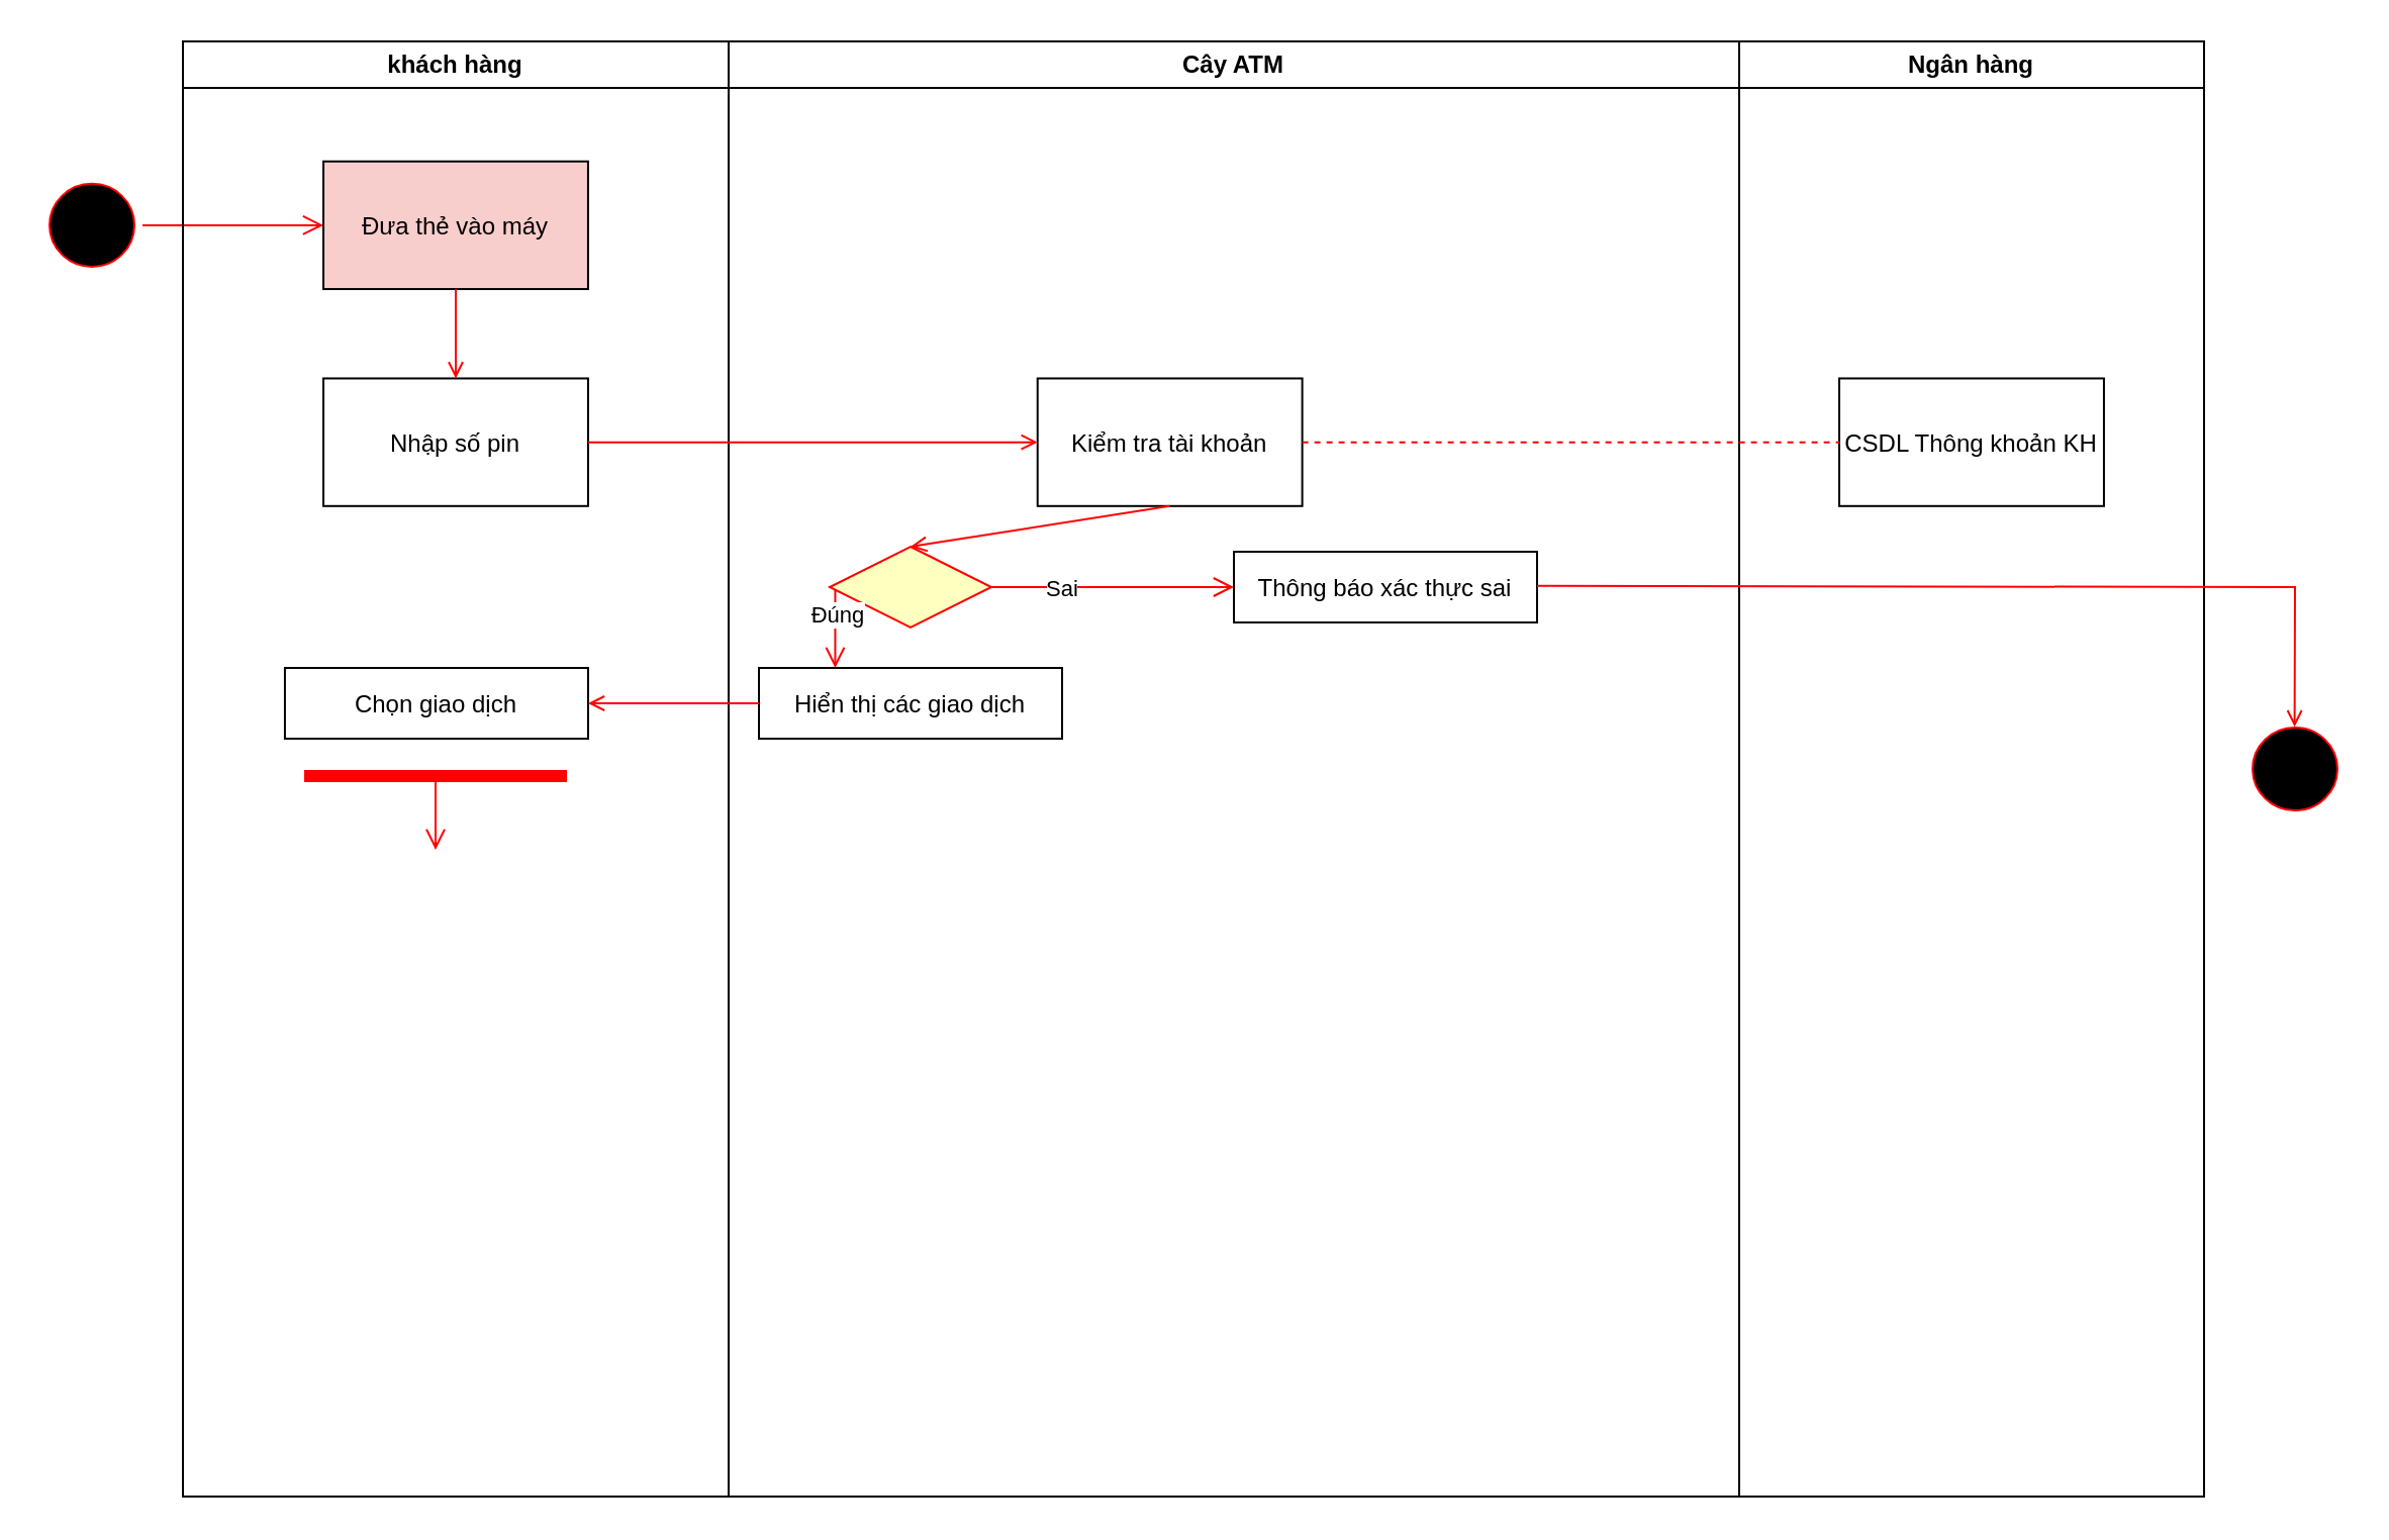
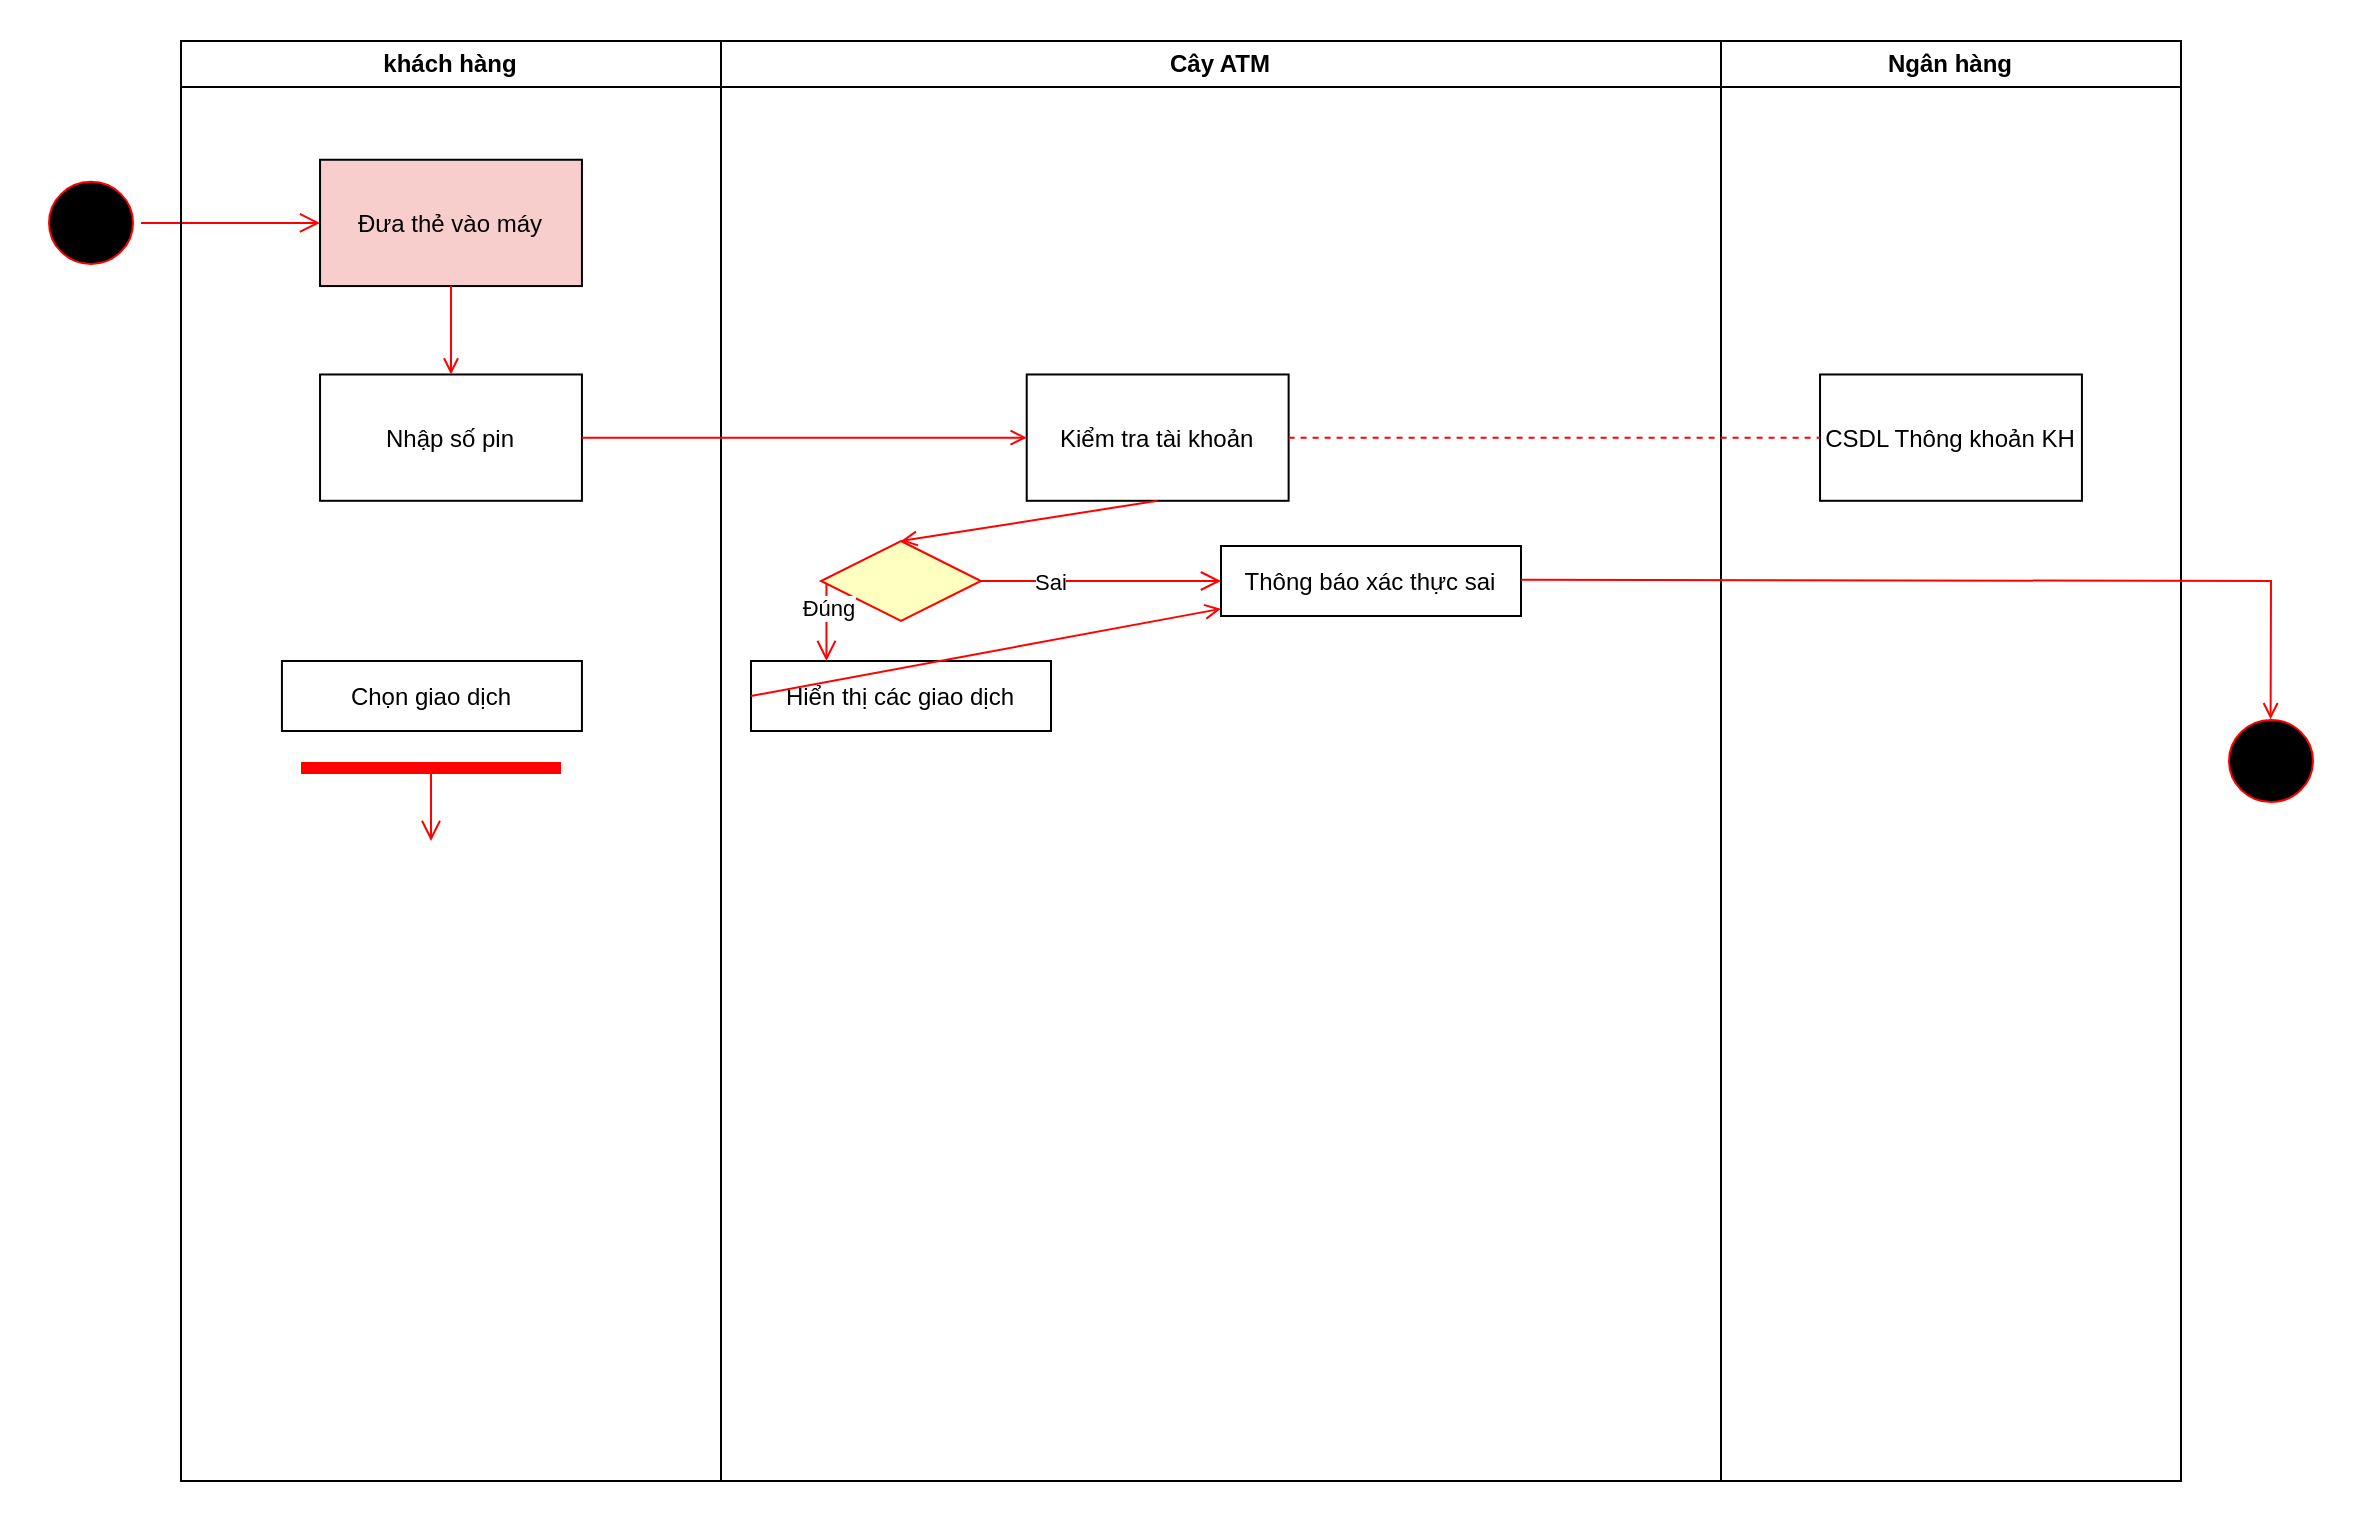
  <mxCell id="0" />
  <mxCell id="1" parent="0" />
  <mxCell id="2" value="" style="ellipse;shape=startState;fillColor=#000000;strokeColor=#ff0000;" parent="1" vertex="1"><mxGeometry x="20" y="86.42" width="50" height="49.05" as="geometry" /></mxCell>
  <mxCell id="3" value="" style="edgeStyle=elbowEdgeStyle;elbow=horizontal;verticalAlign=bottom;endArrow=open;endSize=8;strokeColor=#FF0000;endFill=1;rounded=0" parent="1" source="2" target="6" edge="1"><mxGeometry x="264.5" y="168" as="geometry"><mxPoint x="289.5" y="218" as="targetPoint" /></mxGeometry></mxCell>
  <mxCell id="4" value="" style="group" vertex="1" connectable="0" parent="1"><mxGeometry x="90" y="20" width="1000" height="720" as="geometry" /></mxCell>
  <mxCell id="5" value="khách hàng" style="swimlane;whiteSpace=wrap" parent="4" vertex="1"><mxGeometry width="270" height="720" as="geometry" /></mxCell>
  <mxCell id="6" value="Đưa thẻ vào máy" style="fillColor=#f8cecc;" parent="5" vertex="1"><mxGeometry x="69.52" y="59.368" width="130.952" height="63.158" as="geometry" /></mxCell>
  <mxCell id="7" value="Nhập số pin" style="" parent="5" vertex="1"><mxGeometry x="69.52" y="166.737" width="130.952" height="63.158" as="geometry" /></mxCell>
  <mxCell id="8" value="" style="endArrow=open;strokeColor=#FF0000;endFill=1;rounded=0" parent="5" source="6" target="7" edge="1"><mxGeometry relative="1" as="geometry" /></mxCell>
  <mxCell id="9" value="Chọn giao dịch" style="" vertex="1" parent="5"><mxGeometry x="50.47" y="310" width="150" height="35" as="geometry" /></mxCell>
  <mxCell id="10" value="" style="shape=line;html=1;strokeWidth=6;strokeColor=#ff0000;" vertex="1" parent="5"><mxGeometry x="60" y="360" width="130" height="7" as="geometry" /></mxCell>
  <mxCell id="11" value="" style="edgeStyle=orthogonalEdgeStyle;html=1;verticalAlign=bottom;endArrow=open;endSize=8;strokeColor=#ff0000;rounded=0;exitX=0.5;exitY=0.827;exitDx=0;exitDy=0;exitPerimeter=0;" edge="1" source="10" parent="5"><mxGeometry relative="1" as="geometry"><mxPoint x="125" y="400" as="targetPoint" /></mxGeometry></mxCell>
  <mxCell id="12" value="Cây ATM" style="swimlane;whiteSpace=wrap" parent="4" vertex="1"><mxGeometry x="270" width="500" height="720" as="geometry" /></mxCell>
  <mxCell id="13" value="Kiểm tra tài khoản" style="" parent="12" vertex="1"><mxGeometry x="152.856" y="166.737" width="130.952" height="63.158" as="geometry" /></mxCell>
  <mxCell id="14" value="" style="endArrow=open;strokeColor=#FF0000;endFill=1;rounded=0;exitX=0.5;exitY=1;exitDx=0;exitDy=0;entryX=0.5;entryY=0;entryDx=0;entryDy=0;" edge="1" parent="12" source="13" target="15"><mxGeometry relative="1" as="geometry"><mxPoint x="-88.69" y="210.947" as="sourcePoint" /><mxPoint x="167.268" y="255.158" as="targetPoint" /></mxGeometry></mxCell>
  <mxCell id="15" value="" style="rhombus;whiteSpace=wrap;html=1;fontColor=#000000;fillColor=#ffffc0;strokeColor=#ff0000;" vertex="1" parent="12"><mxGeometry x="49.997" y="250" width="80" height="40" as="geometry" /></mxCell>
  <mxCell id="16" value="Thông báo xác thực sai" style="" vertex="1" parent="12"><mxGeometry x="250" y="252.5" width="150" height="35" as="geometry" /></mxCell>
  <mxCell id="17" value="Hiển thị các giao dịch" style="" vertex="1" parent="12"><mxGeometry x="15" y="310" width="150" height="35" as="geometry" /></mxCell>
  <mxCell id="18" value="Ngân hàng" style="swimlane;whiteSpace=wrap" parent="4" vertex="1"><mxGeometry x="770" width="230" height="720" as="geometry" /></mxCell>
  <mxCell id="19" value="CSDL Thông khoản KH" style="" vertex="1" parent="18"><mxGeometry x="49.52" y="166.737" width="130.952" height="63.158" as="geometry" /></mxCell>
  <mxCell id="20" value="" style="endArrow=open;strokeColor=#FF0000;endFill=1;rounded=0;exitX=1;exitY=0.5;exitDx=0;exitDy=0;entryX=0.496;entryY=0.074;entryDx=0;entryDy=0;entryPerimeter=0;" edge="1" parent="18" target="28"><mxGeometry relative="1" as="geometry"><mxPoint x="-100" y="269.41" as="sourcePoint" /><mxPoint x="270" y="350" as="targetPoint" /><Array as="points"><mxPoint x="275" y="270" /></Array></mxGeometry></mxCell>
  <mxCell id="21" value="" style="endArrow=open;strokeColor=#FF0000;endFill=1;rounded=0;exitX=1;exitY=0.5;exitDx=0;exitDy=0;entryX=0;entryY=0.5;entryDx=0;entryDy=0;" edge="1" parent="4" source="7" target="13"><mxGeometry relative="1" as="geometry"><mxPoint x="630.357" y="515.368" as="sourcePoint" /><mxPoint x="630.357" y="584.842" as="targetPoint" /></mxGeometry></mxCell>
  <mxCell id="22" value="" style="endArrow=none;strokeColor=#FF0000;endFill=0;rounded=0;dashed=1;exitX=1;exitY=0.5;exitDx=0;exitDy=0;entryX=0;entryY=0.5;entryDx=0;entryDy=0;" edge="1" parent="4" source="13" target="19"><mxGeometry relative="1" as="geometry"><mxPoint x="644.643" y="648" as="sourcePoint" /><mxPoint x="711.31" y="793.263" as="targetPoint" /></mxGeometry></mxCell>
- <mxCell id="23" value="" style="endArrow=open;strokeColor=#FF0000;endFill=1;rounded=0;exitX=0;exitY=0.5;exitDx=0;exitDy=0;entryX=1;entryY=0.5;entryDx=0;entryDy=0;" edge="1" parent="4" source="17" target="9"><mxGeometry relative="1" as="geometry"><mxPoint x="210" y="208" as="sourcePoint" /><mxPoint x="200" y="330" as="targetPoint" /></mxGeometry></mxCell>
+ <mxCell id="23" value="" style="endArrow=open;strokeColor=#FF0000;endFill=1;rounded=0;exitX=0;exitY=0.5;exitDx=0;exitDy=0;" edge="1" parent="4" source="17" target="16"><mxGeometry relative="1" as="geometry"><mxPoint x="210" y="208" as="sourcePoint" /><mxPoint x="200" y="330" as="targetPoint" /></mxGeometry></mxCell>
  <mxCell id="24" value="" style="edgeStyle=orthogonalEdgeStyle;html=1;align=left;verticalAlign=bottom;endArrow=open;endSize=8;strokeColor=#ff0000;rounded=0;" edge="1" source="15" parent="1"><mxGeometry x="-1" relative="1" as="geometry"><mxPoint x="610" y="290" as="targetPoint" /></mxGeometry></mxCell>
  <mxCell id="25" value="Sai" style="edgeLabel;html=1;align=center;verticalAlign=middle;resizable=0;points=[];" vertex="1" connectable="0" parent="24"><mxGeometry x="-0.411" relative="1" as="geometry"><mxPoint as="offset" /></mxGeometry></mxCell>
  <mxCell id="26" value="" style="edgeStyle=orthogonalEdgeStyle;html=1;align=left;verticalAlign=top;endArrow=open;endSize=8;strokeColor=#ff0000;rounded=0;" edge="1" source="15" parent="1"><mxGeometry x="-1" relative="1" as="geometry"><mxPoint x="412.73" y="330" as="targetPoint" /><Array as="points"><mxPoint x="412.73" y="290" /></Array></mxGeometry></mxCell>
  <mxCell id="27" value="Đúng" style="edgeLabel;html=1;align=center;verticalAlign=middle;resizable=0;points=[];" vertex="1" connectable="0" parent="26"><mxGeometry x="-0.392" y="1" relative="1" as="geometry"><mxPoint as="offset" /></mxGeometry></mxCell>
  <mxCell id="28" value="" style="ellipse;shape=startState;fillColor=#000000;strokeColor=#ff0000;" vertex="1" parent="1"><mxGeometry x="1110" y="355.47" width="50" height="49.05" as="geometry" /></mxCell>
